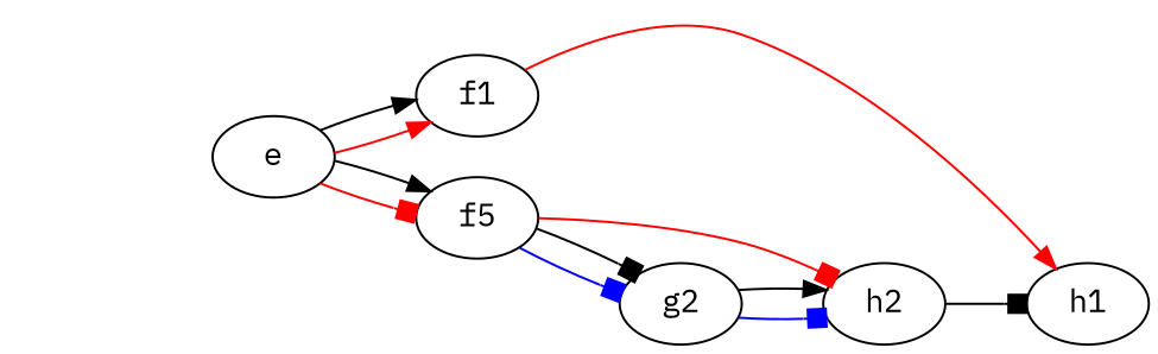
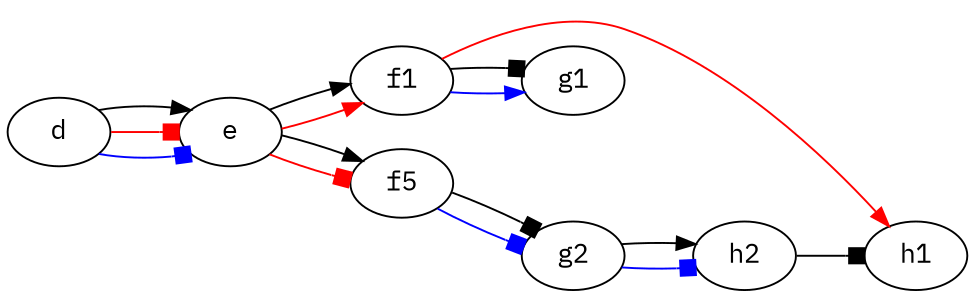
  digraph {
    fontname="IBM Plex Mono"
    rankdir=LR
    node [fontname="IBM Plex Mono" texlbl="\proof{\ix{!\B \vdash \B }\rl{\Pi_R}\ib{\vdash !\B \to \B }}"]
    edge [arrowhead=box fontname="IBM Plex Mono"]
    h1 [texlbl="\proof{\rl{\Sigma_{FR}}\ia{\vdash \B }}"]
+   g1 [texlbl="\proof{\ix{\vdash \B }\rl{!w}\ib{!\B \vdash \B }}"]
    f1
    h2 [texlbl="\proof{\rl{\I}\ia{\B \vdash \B }}"]
    g2 [texlbl="\proof{\ix{\B^0 \vdash \B^0 }\rl{!d}\ib{!\B^0 \vdash \B^0 }}"]
    n6 [label=f5]
    e [texlbl="\proof{\ix{\vdash !\B \to \B }\ix{\vdash !\B \to \B }\rl{\Sigma_L}\ic{\B \vdash !\B \to \B }}"]
+   d [texlbl="\proof{\ix{\B \vdash !\B \to \B }\rl{\Pi_R}\ib{\vdash \B \to !\B \to \B }}"]
    f1 -> h1 [arrowhead=normal color=red]
+   f1 -> g1 [arrowhead=normal color=blue]
+   f1 -> g1 [weight=5]
    h2 -> h1 [weight=5]
    g2 -> h2 [color=blue]
    g2 -> h2 [arrowhead=normal weight=5]
-   n6 -> h2 [color=red]
    n6 -> g2 [color=blue]
    n6 -> g2 [weight=5]
    e -> f1 [arrowhead=normal color=red]
    e -> f1 [arrowhead=normal weight=5]
    e -> n6 [color=red]
    e -> n6 [arrowhead=normal weight=5]
+   d -> e [color=blue]
+   d -> e [color=red]
+   d -> e [arrowhead=normal weight=5]
  }
